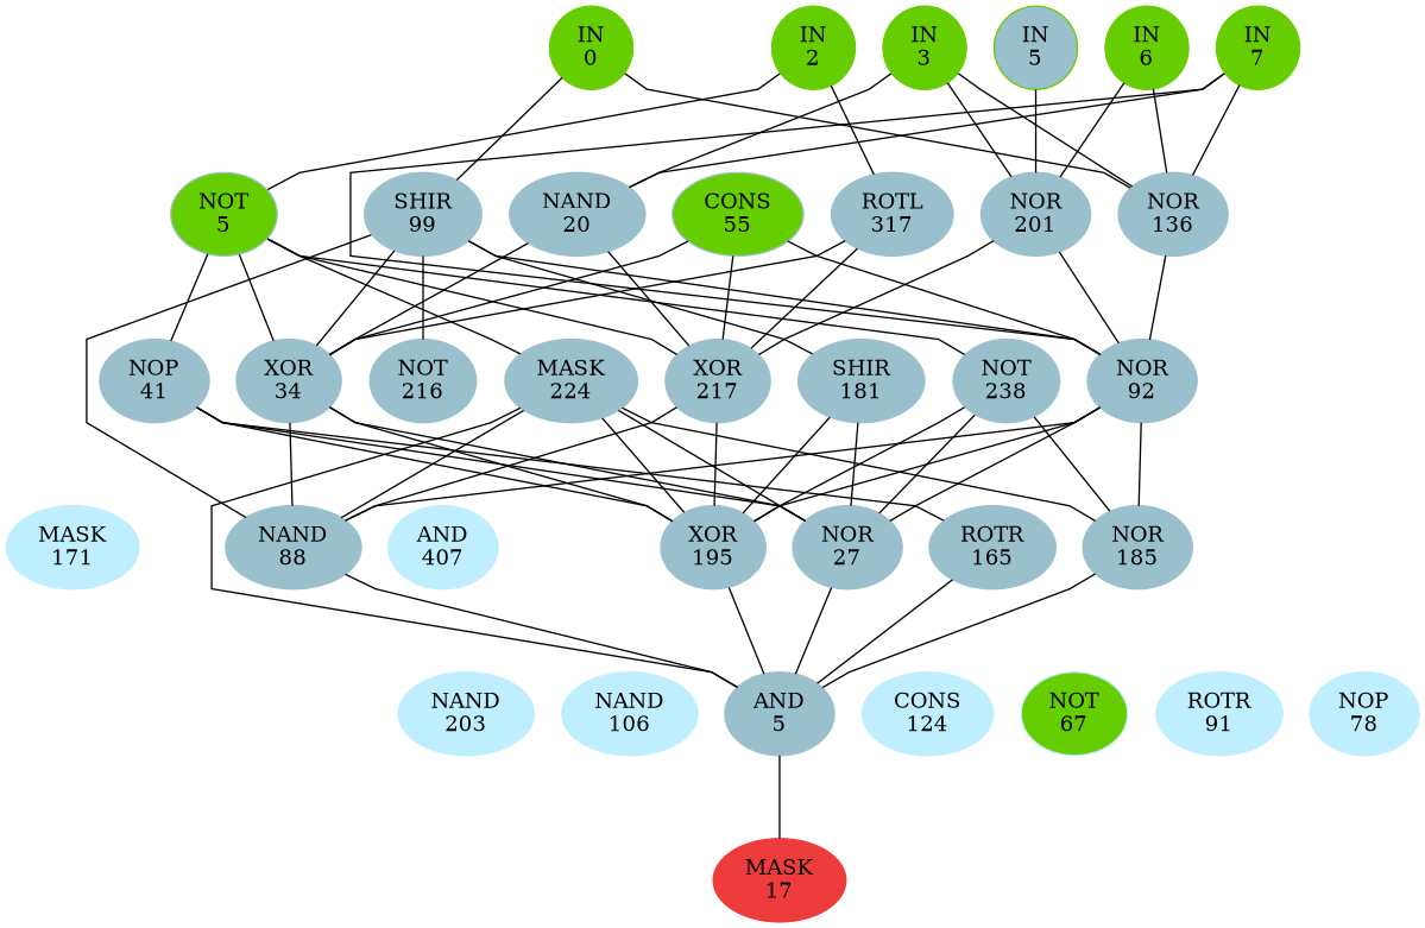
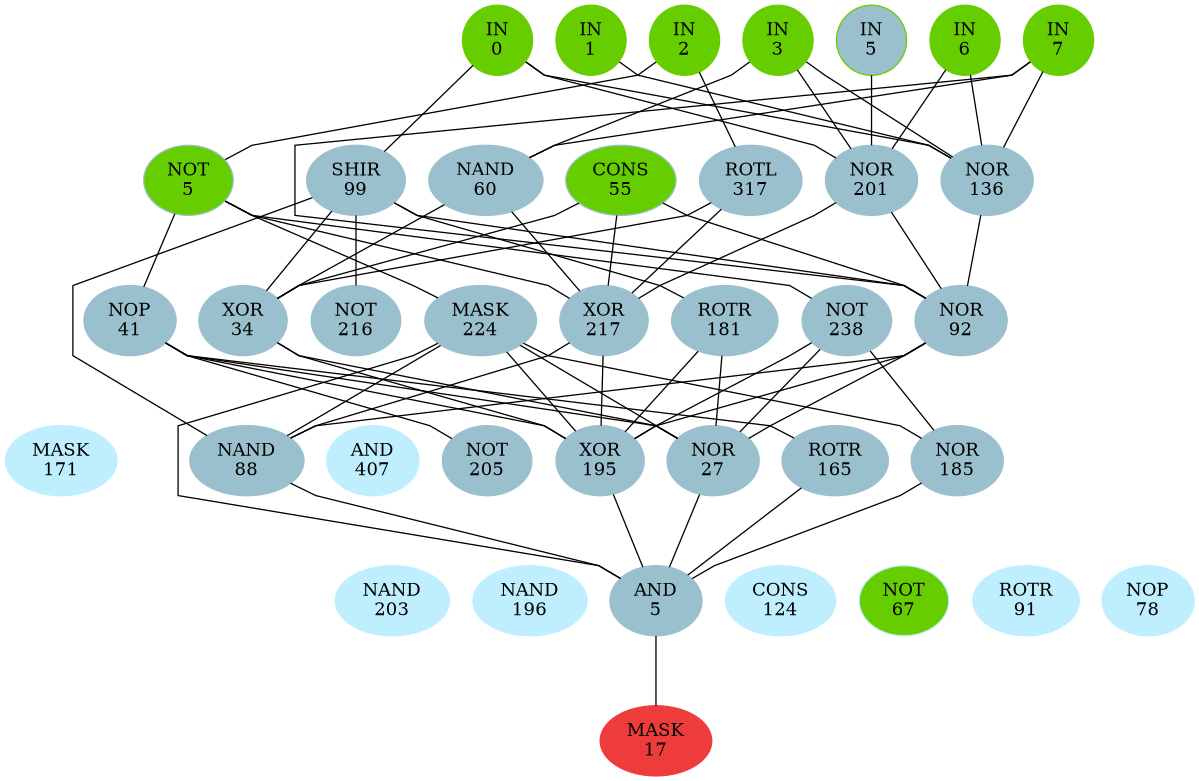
  graph {
    ordering=out
    rankdir=BT
    ranksep=0.75
    splines=polyline
    node [color=lightblue3 style=filled]
    edge [style=solid]
    n1 [color=chartreuse3 label="IN\n0"]
+   n2 [color=chartreuse3 label="IN\n1"]
    n3 [color=chartreuse3 label="IN\n2"]
    n4 [color=chartreuse3 label="IN\n3"]
    n5 [color=chartreuse3 fillcolor=lightblue3 label="IN\n5"]
    n6 [color=chartreuse3 label="IN\n6"]
    n7 [color=chartreuse3 label="IN\n7"]
    n8 [fillcolor=chartreuse3 label="NOT\n5"]
    n9 [label="SHIR\n99"]
-   n10 [label="NAND\n20"]
+   n10 [label="NAND\n60"]
    n11 [fillcolor=chartreuse3 label="CONS\n55"]
    n12 [label="ROTL\n317"]
    n13 [label="NOR\n201"]
    n14 [label="NOR\n136"]
    n15 [label="NOP\n41"]
    n16 [label="XOR\n34"]
    n17 [label="NOT\n216"]
    n18 [label="MASK\n224"]
    n19 [label="XOR\n217"]
-   n20 [label="SHIR\n181"]
+   n20 [label="ROTR\n181"]
    n21 [label="NOT\n238"]
    n22 [label="NOR\n92"]
    n23 [color=lightblue1 label="MASK\n171"]
    n24 [label="NAND\n88"]
    n25 [color=lightblue1 label="AND\n407"]
+   n26 [label="NOT\n205"]
    n27 [label="XOR\n195"]
    n28 [label="NOR\n27"]
    n29 [label="ROTR\n165"]
    n30 [label="NOR\n185"]
    n31 [color=lightblue1 label="NAND\n203"]
-   n32 [color=lightblue1 label="NAND\n106"]
+   n32 [color=lightblue1 label="NAND\n196"]
    n33 [label="AND\n5"]
    n34 [color=lightblue1 label="CONS\n124"]
    n35 [color=lightblue1 fillcolor=chartreuse3 label="NOT\n67"]
    n36 [color=lightblue1 label="ROTR\n91"]
    n37 [color=lightblue1 label="NOP\n78"]
    n38 [color=brown2 label="MASK\n17"]
    subgraph sub_1 {
      rank=same
      n1
+     n2
      n3
      n4
      n5
      n6
      n7
    }
    subgraph sub_2 {
      rank=same
      n8
      n9
      n10
      n11
      n12
      n13
      n14
    }
    subgraph sub_3 {
      rank=same
      n15
      n16
      n17
      n18
      n19
      n20
      n21
      n22
    }
    subgraph sub_4 {
      rank=same
      n23
      n24
      n25
+     n26
      n27
      n28
      n29
      n30
    }
    subgraph sub_5 {
      rank=same
      n31
      n32
      n33
      n34
      n35
      n36
      n37
    }
    subgraph sub_6 {
      rank=same
      n38
    }
+   n1 -- n2 [style=invis]
+   n2 -- n3 [style=invis]
    n3 -- n4 [style=invis]
    n5 -- n6 [style=invis]
    n6 -- n7 [style=invis]
    n8 -- n3
    n8 -- n9 [style=invis]
    n9 -- n1
    n9 -- n10 [style=invis]
    n10 -- n4
    n10 -- n7
    n10 -- n11 [style=invis]
    n11 -- n12 [style=invis]
    n12 -- n3
+   n13 -- n1
    n13 -- n4
    n13 -- n5
    n13 -- n6
    n13 -- n14 [style=invis]
    n14 -- n1
+   n14 -- n2
    n14 -- n4
    n14 -- n6
    n14 -- n7
    n15 -- n8
    n15 -- n16 [style=invis]
-   n16 -- n8
    n16 -- n9
    n16 -- n10
    n16 -- n11
    n16 -- n12
    n16 -- n17 [style=invis]
    n17 -- n9
    n17 -- n18 [style=invis]
    n18 -- n8
    n18 -- n19 [style=invis]
    n19 -- n8
    n19 -- n10
    n19 -- n11
    n19 -- n12
    n19 -- n13
    n19 -- n20 [style=invis]
    n20 -- n9
    n20 -- n21 [style=invis]
    n21 -- n8
    n21 -- n22 [style=invis]
    n22 -- n7
    n22 -- n9
    n22 -- n11
    n22 -- n13
    n22 -- n14
    n23 -- n24 [style=invis]
    n24 -- n9
-   n24 -- n16
    n24 -- n18
    n24 -- n19
    n24 -- n22
    n24 -- n25 [style=invis]
+   n25 -- n26 [style=invis]
+   n26 -- n15
+   n26 -- n27 [style=invis]
    n27 -- n15
    n27 -- n16
    n27 -- n18
    n27 -- n19
    n27 -- n20
    n27 -- n21
    n27 -- n22
    n27 -- n28 [style=invis]
    n28 -- n15
    n28 -- n16
    n28 -- n18
    n28 -- n20
    n28 -- n21
    n28 -- n22
    n28 -- n29 [style=invis]
    n29 -- n15
    n29 -- n30 [style=invis]
    n30 -- n18
    n30 -- n21
-   n30 -- n22
    n31 -- n32 [style=invis]
    n32 -- n33 [style=invis]
    n33 -- n18
    n33 -- n24
    n33 -- n27
    n33 -- n28
    n33 -- n29
    n33 -- n30
    n33 -- n34 [style=invis]
    n34 -- n35 [style=invis]
    n36 -- n37 [style=invis]
    n38 -- n33
    n38 -- n38 [style=invis]
  }
